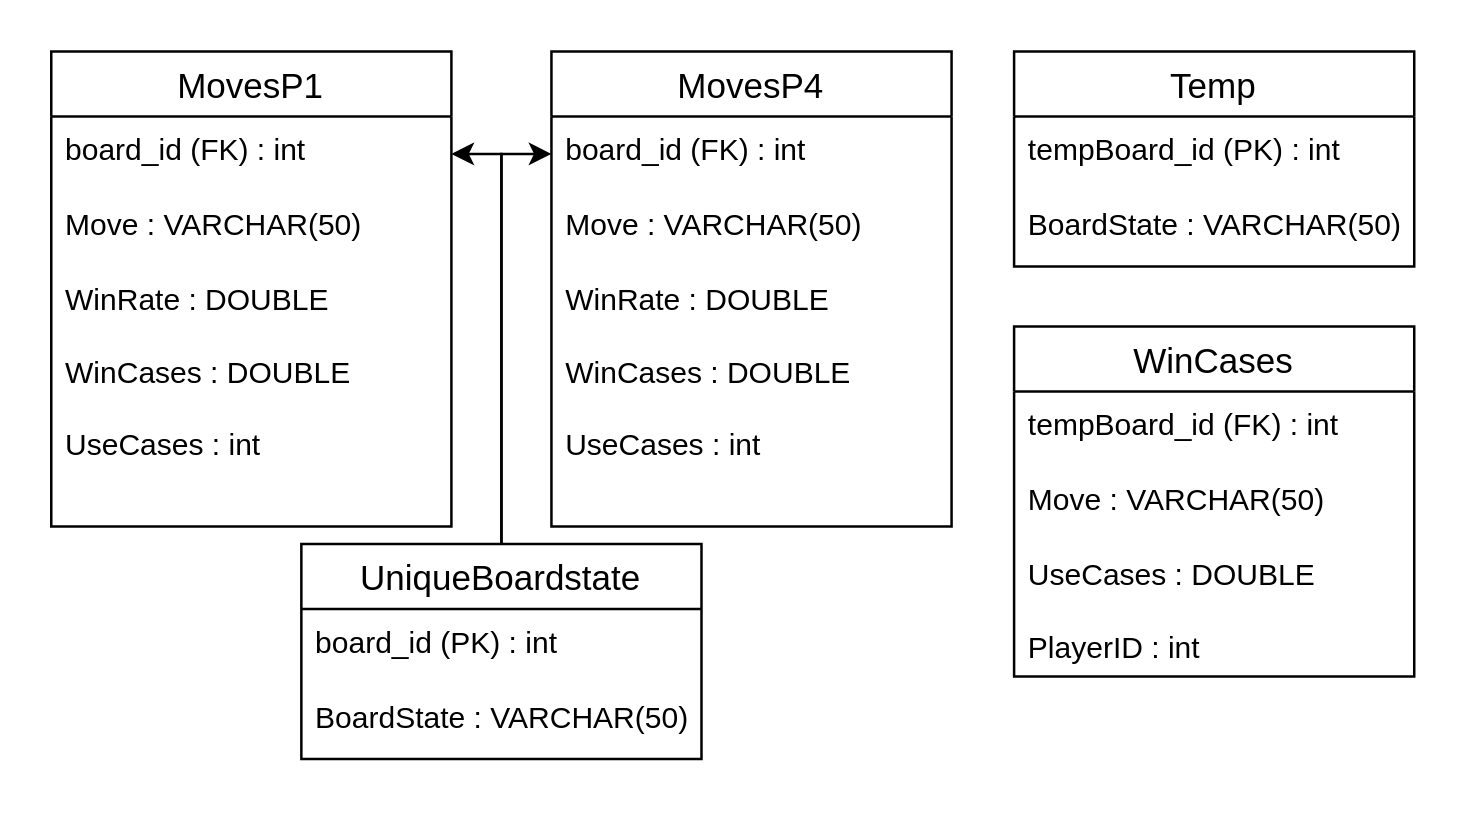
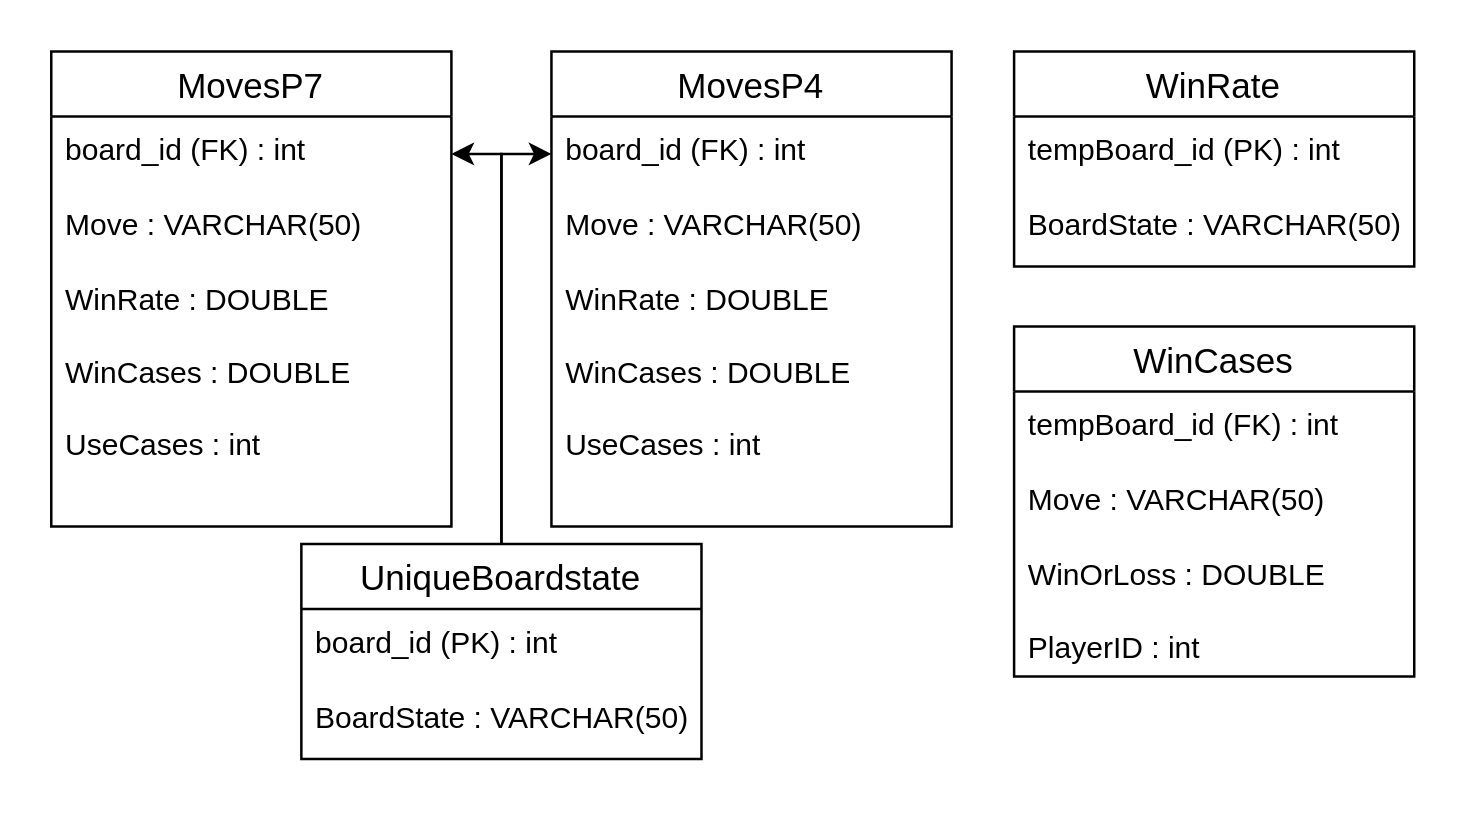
  <mxCell id="0" />
  <mxCell id="1" parent="0" />
  <mxCell id="2" value="UniqueBoardstate" style="swimlane;fontStyle=0;childLayout=stackLayout;horizontal=1;startSize=26;horizontalStack=0;resizeParent=1;resizeParentMax=0;resizeLast=0;collapsible=1;marginBottom=0;align=center;fontSize=14;" parent="1" vertex="1"><mxGeometry x="120" y="217" width="160" height="86" as="geometry" /></mxCell>
  <mxCell id="3" value="board_id (PK) : int" style="text;strokeColor=none;fillColor=none;spacingLeft=4;spacingRight=4;overflow=hidden;rotatable=0;points=[[0,0.5],[1,0.5]];portConstraint=eastwest;fontSize=12;whiteSpace=wrap;html=1;" parent="2" vertex="1"><mxGeometry y="26" width="160" height="30" as="geometry" /></mxCell>
  <mxCell id="4" value="BoardState : VARCHAR(50)" style="text;strokeColor=none;fillColor=none;spacingLeft=4;spacingRight=4;overflow=hidden;rotatable=0;points=[[0,0.5],[1,0.5]];portConstraint=eastwest;fontSize=12;whiteSpace=wrap;html=1;" parent="2" vertex="1"><mxGeometry y="56" width="160" height="30" as="geometry" /></mxCell>
- <mxCell id="5" value="MovesP1" style="swimlane;fontStyle=0;childLayout=stackLayout;horizontal=1;startSize=26;horizontalStack=0;resizeParent=1;resizeParentMax=0;resizeLast=0;collapsible=1;marginBottom=0;align=center;fontSize=14;" parent="1" vertex="1"><mxGeometry x="20" y="20" width="160" height="190" as="geometry" /></mxCell>
+ <mxCell id="5" value="MovesP7" style="swimlane;fontStyle=0;childLayout=stackLayout;horizontal=1;startSize=26;horizontalStack=0;resizeParent=1;resizeParentMax=0;resizeLast=0;collapsible=1;marginBottom=0;align=center;fontSize=14;" parent="1" vertex="1"><mxGeometry x="20" y="20" width="160" height="190" as="geometry" /></mxCell>
  <mxCell id="6" value="board_id (FK) : int" style="text;strokeColor=none;fillColor=none;spacingLeft=4;spacingRight=4;overflow=hidden;rotatable=0;points=[[0,0.5],[1,0.5]];portConstraint=eastwest;fontSize=12;whiteSpace=wrap;html=1;" parent="5" vertex="1"><mxGeometry y="26" width="160" height="30" as="geometry" /></mxCell>
  <mxCell id="7" value="Move : VARCHAR(50)" style="text;strokeColor=none;fillColor=none;spacingLeft=4;spacingRight=4;overflow=hidden;rotatable=0;points=[[0,0.5],[1,0.5]];portConstraint=eastwest;fontSize=12;whiteSpace=wrap;html=1;" parent="5" vertex="1"><mxGeometry y="56" width="160" height="30" as="geometry" /></mxCell>
  <mxCell id="8" value="&lt;div&gt;WinRate : DOUBLE&lt;/div&gt;&lt;div&gt;&lt;br&gt;&lt;/div&gt;&lt;div&gt;WinCases : DOUBLE&lt;br&gt;&lt;/div&gt;&lt;div&gt;&lt;br&gt;&lt;/div&gt;&lt;div&gt;UseCases : int&lt;br&gt;&lt;/div&gt;" style="text;strokeColor=none;fillColor=none;spacingLeft=4;spacingRight=4;overflow=hidden;rotatable=0;points=[[0,0.5],[1,0.5]];portConstraint=eastwest;fontSize=12;whiteSpace=wrap;html=1;" parent="5" vertex="1"><mxGeometry y="86" width="160" height="104" as="geometry" /></mxCell>
  <mxCell id="9" value="MovesP4" style="swimlane;fontStyle=0;childLayout=stackLayout;horizontal=1;startSize=26;horizontalStack=0;resizeParent=1;resizeParentMax=0;resizeLast=0;collapsible=1;marginBottom=0;align=center;fontSize=14;" parent="1" vertex="1"><mxGeometry x="220" y="20" width="160" height="190" as="geometry" /></mxCell>
  <mxCell id="10" value="board_id (FK) : int" style="text;strokeColor=none;fillColor=none;spacingLeft=4;spacingRight=4;overflow=hidden;rotatable=0;points=[[0,0.5],[1,0.5]];portConstraint=eastwest;fontSize=12;whiteSpace=wrap;html=1;" parent="9" vertex="1"><mxGeometry y="26" width="160" height="30" as="geometry" /></mxCell>
  <mxCell id="11" value="Move : VARCHAR(50)" style="text;strokeColor=none;fillColor=none;spacingLeft=4;spacingRight=4;overflow=hidden;rotatable=0;points=[[0,0.5],[1,0.5]];portConstraint=eastwest;fontSize=12;whiteSpace=wrap;html=1;" parent="9" vertex="1"><mxGeometry y="56" width="160" height="30" as="geometry" /></mxCell>
  <mxCell id="12" value="&lt;div&gt;WinRate : DOUBLE&lt;/div&gt;&lt;div&gt;&lt;br&gt;&lt;/div&gt;&lt;div&gt;WinCases : DOUBLE&lt;br&gt;&lt;/div&gt;&lt;div&gt;&lt;br&gt;&lt;/div&gt;&lt;div&gt;UseCases : int&lt;br&gt;&lt;/div&gt;" style="text;strokeColor=none;fillColor=none;spacingLeft=4;spacingRight=4;overflow=hidden;rotatable=0;points=[[0,0.5],[1,0.5]];portConstraint=eastwest;fontSize=12;whiteSpace=wrap;html=1;" parent="9" vertex="1"><mxGeometry y="86" width="160" height="104" as="geometry" /></mxCell>
  <mxCell id="13" style="edgeStyle=orthogonalEdgeStyle;rounded=0;orthogonalLoop=1;jettySize=auto;html=1;exitX=0.5;exitY=0;exitDx=0;exitDy=0;entryX=1;entryY=0.5;entryDx=0;entryDy=0;" parent="1" source="2" target="6" edge="1"><mxGeometry relative="1" as="geometry" /></mxCell>
  <mxCell id="14" style="edgeStyle=orthogonalEdgeStyle;rounded=0;orthogonalLoop=1;jettySize=auto;html=1;exitX=0.5;exitY=0;exitDx=0;exitDy=0;entryX=0;entryY=0.5;entryDx=0;entryDy=0;" parent="1" source="2" target="10" edge="1"><mxGeometry relative="1" as="geometry" /></mxCell>
- <mxCell id="15" value="Temp" style="swimlane;fontStyle=0;childLayout=stackLayout;horizontal=1;startSize=26;horizontalStack=0;resizeParent=1;resizeParentMax=0;resizeLast=0;collapsible=1;marginBottom=0;align=center;fontSize=14;" parent="1" vertex="1"><mxGeometry x="405" y="20" width="160" height="86" as="geometry" /></mxCell>
+ <mxCell id="15" value="WinRate" style="swimlane;fontStyle=0;childLayout=stackLayout;horizontal=1;startSize=26;horizontalStack=0;resizeParent=1;resizeParentMax=0;resizeLast=0;collapsible=1;marginBottom=0;align=center;fontSize=14;" parent="1" vertex="1"><mxGeometry x="405" y="20" width="160" height="86" as="geometry" /></mxCell>
  <mxCell id="16" value="tempBoard_id (PK) : int" style="text;strokeColor=none;fillColor=none;spacingLeft=4;spacingRight=4;overflow=hidden;rotatable=0;points=[[0,0.5],[1,0.5]];portConstraint=eastwest;fontSize=12;whiteSpace=wrap;html=1;" parent="15" vertex="1"><mxGeometry y="26" width="160" height="30" as="geometry" /></mxCell>
  <mxCell id="17" value="BoardState : VARCHAR(50)" style="text;strokeColor=none;fillColor=none;spacingLeft=4;spacingRight=4;overflow=hidden;rotatable=0;points=[[0,0.5],[1,0.5]];portConstraint=eastwest;fontSize=12;whiteSpace=wrap;html=1;" parent="15" vertex="1"><mxGeometry y="56" width="160" height="30" as="geometry" /></mxCell>
  <mxCell id="18" value="WinCases" style="swimlane;fontStyle=0;childLayout=stackLayout;horizontal=1;startSize=26;horizontalStack=0;resizeParent=1;resizeParentMax=0;resizeLast=0;collapsible=1;marginBottom=0;align=center;fontSize=14;" parent="1" vertex="1"><mxGeometry x="405" y="130" width="160" height="140" as="geometry" /></mxCell>
  <mxCell id="19" value="tempBoard_id (FK) : int" style="text;strokeColor=none;fillColor=none;spacingLeft=4;spacingRight=4;overflow=hidden;rotatable=0;points=[[0,0.5],[1,0.5]];portConstraint=eastwest;fontSize=12;whiteSpace=wrap;html=1;" parent="18" vertex="1"><mxGeometry y="26" width="160" height="30" as="geometry" /></mxCell>
  <mxCell id="20" value="Move : VARCHAR(50)" style="text;strokeColor=none;fillColor=none;spacingLeft=4;spacingRight=4;overflow=hidden;rotatable=0;points=[[0,0.5],[1,0.5]];portConstraint=eastwest;fontSize=12;whiteSpace=wrap;html=1;" parent="18" vertex="1"><mxGeometry y="56" width="160" height="30" as="geometry" /></mxCell>
- <mxCell id="21" value="&lt;div&gt;UseCases : DOUBLE&lt;/div&gt;&lt;div&gt;&lt;br&gt;&lt;/div&gt;&lt;div&gt;PlayerID : int&lt;br&gt;&lt;/div&gt;&lt;div&gt;&lt;br&gt;&lt;/div&gt;&lt;div&gt;&lt;br&gt;&lt;/div&gt;" style="text;strokeColor=none;fillColor=none;spacingLeft=4;spacingRight=4;overflow=hidden;rotatable=0;points=[[0,0.5],[1,0.5]];portConstraint=eastwest;fontSize=12;whiteSpace=wrap;html=1;" parent="18" vertex="1"><mxGeometry y="86" width="160" height="54" as="geometry" /></mxCell>
+ <mxCell id="21" value="&lt;div&gt;WinOrLoss : DOUBLE&lt;/div&gt;&lt;div&gt;&lt;br&gt;&lt;/div&gt;&lt;div&gt;PlayerID : int&lt;br&gt;&lt;/div&gt;&lt;div&gt;&lt;br&gt;&lt;/div&gt;&lt;div&gt;&lt;br&gt;&lt;/div&gt;" style="text;strokeColor=none;fillColor=none;spacingLeft=4;spacingRight=4;overflow=hidden;rotatable=0;points=[[0,0.5],[1,0.5]];portConstraint=eastwest;fontSize=12;whiteSpace=wrap;html=1;" parent="18" vertex="1"><mxGeometry y="86" width="160" height="54" as="geometry" /></mxCell>
